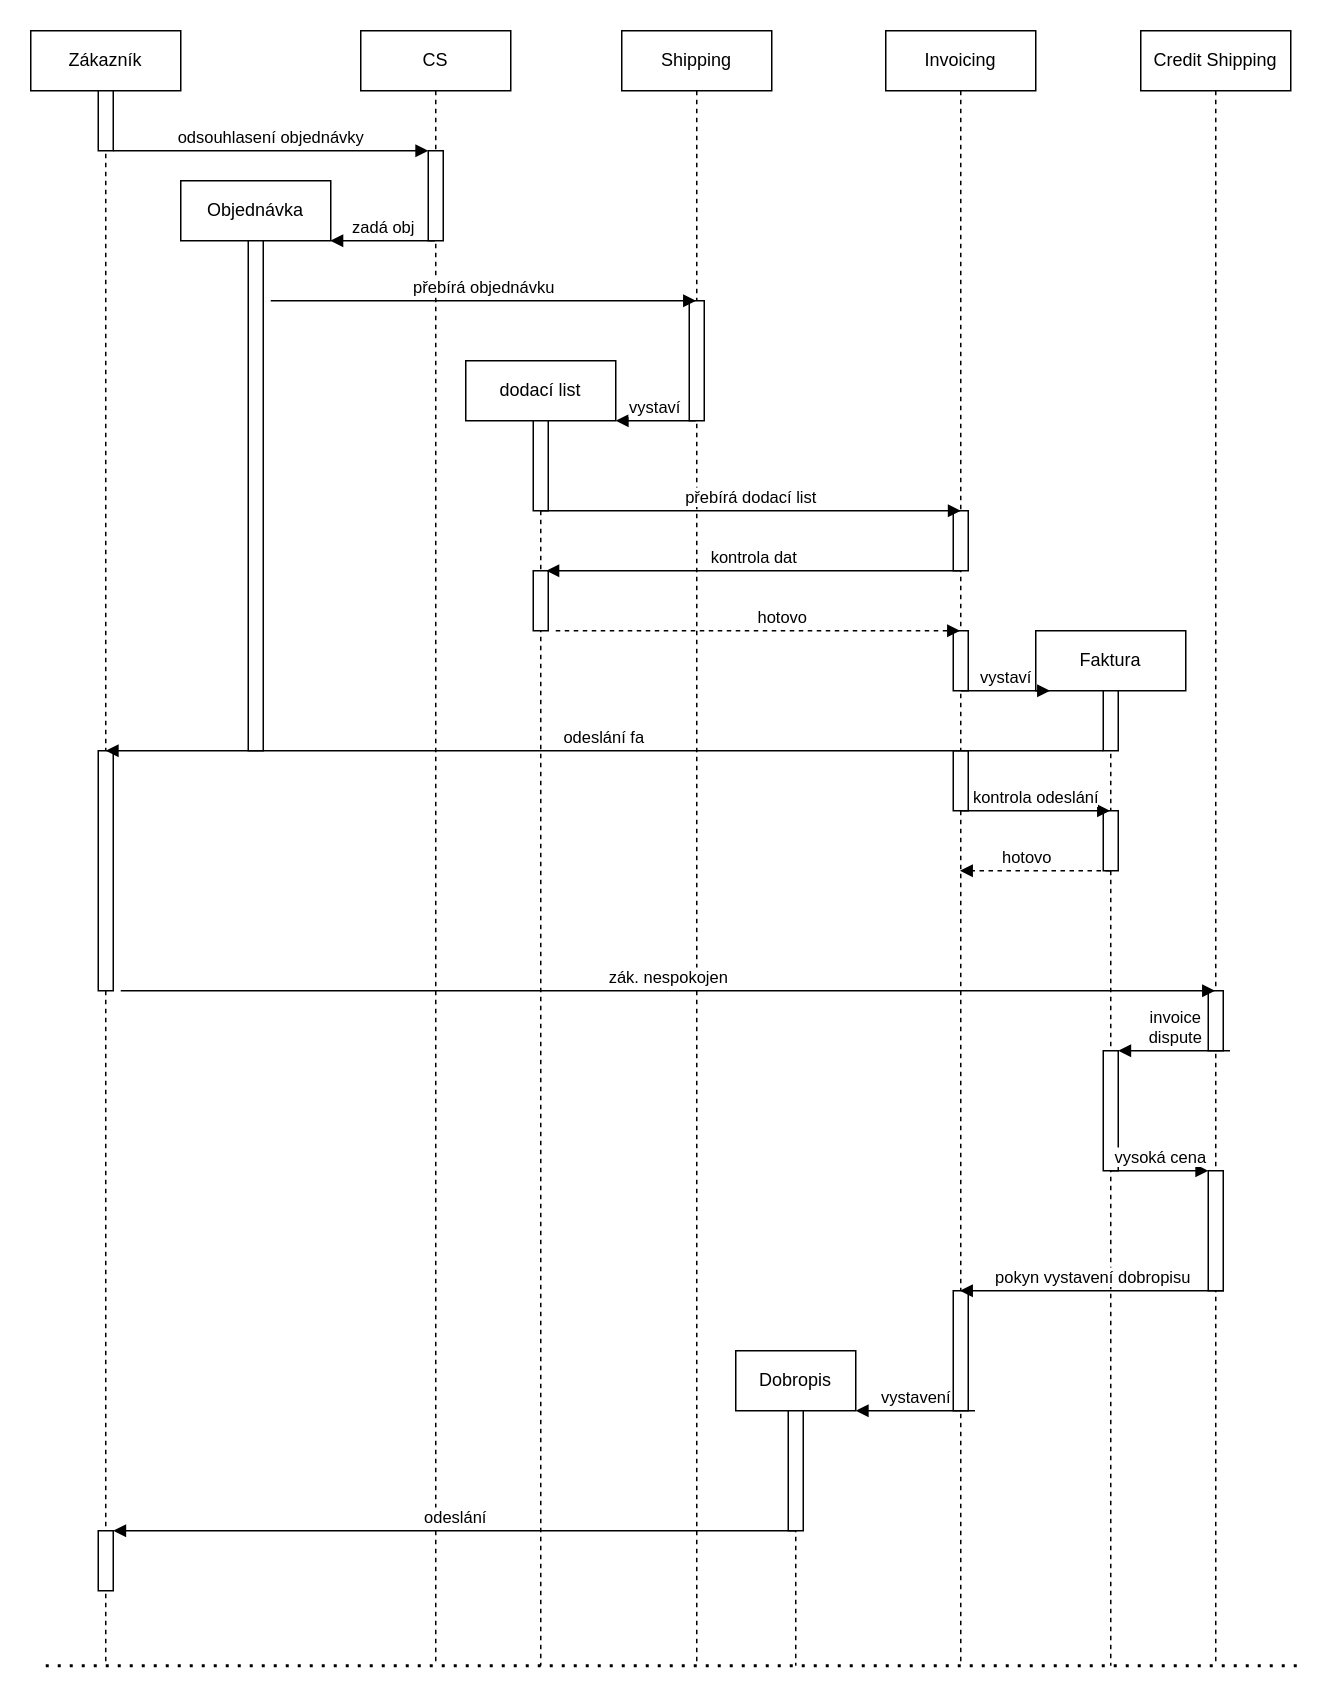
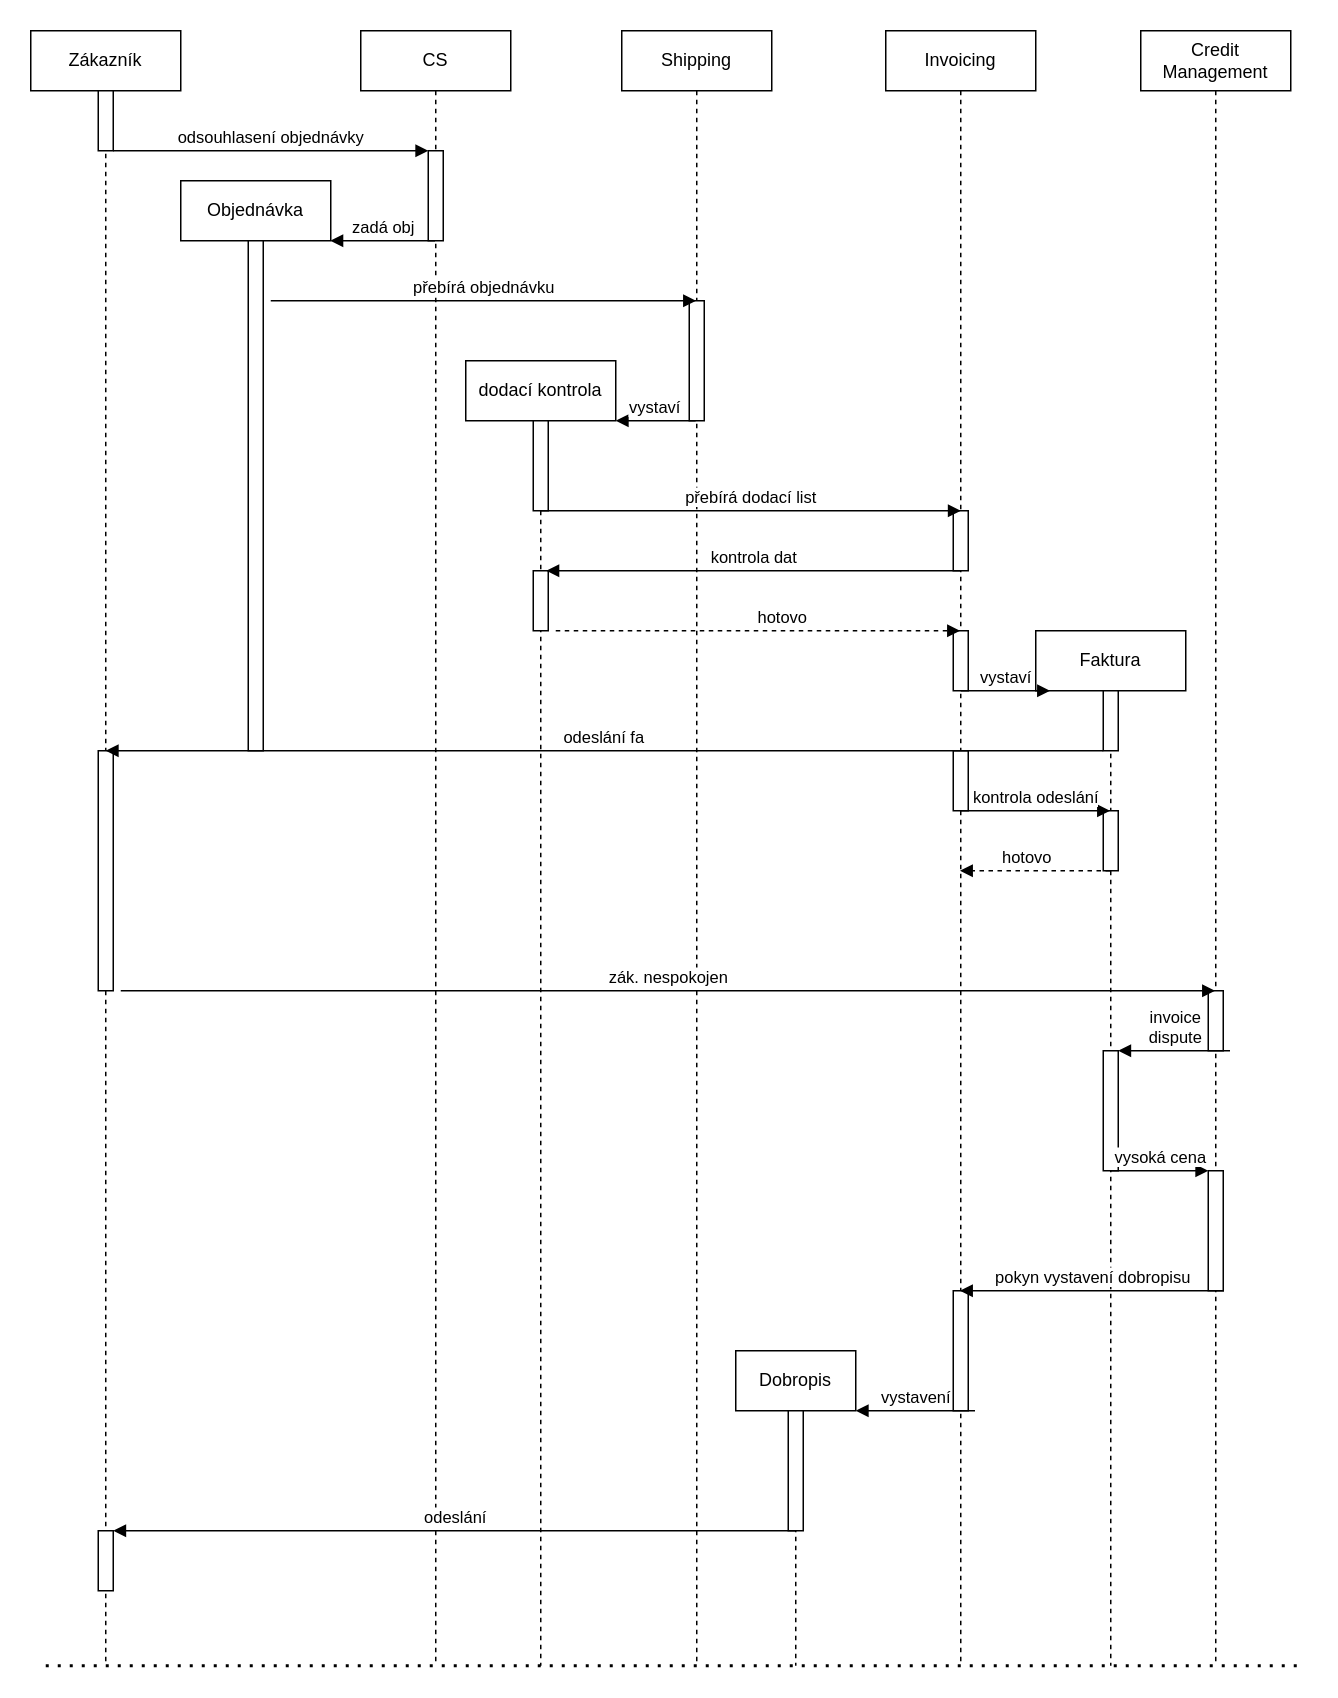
  <mxCell id="0" />
  <mxCell id="1" parent="0" />
  <mxCell id="2" value="CS" style="shape=umlLifeline;perimeter=lifelinePerimeter;whiteSpace=wrap;html=1;container=1;dropTarget=0;collapsible=0;recursiveResize=0;outlineConnect=0;portConstraint=eastwest;newEdgeStyle={&quot;curved&quot;:0,&quot;rounded&quot;:0};" parent="1" vertex="1"><mxGeometry x="240" y="20" width="100" height="1090" as="geometry" /></mxCell>
  <mxCell id="3" value="" style="html=1;points=[[0,0,0,0,5],[0,1,0,0,-5],[1,0,0,0,5],[1,1,0,0,-5]];perimeter=orthogonalPerimeter;outlineConnect=0;targetShapes=umlLifeline;portConstraint=eastwest;newEdgeStyle={&quot;curved&quot;:0,&quot;rounded&quot;:0};" parent="2" vertex="1"><mxGeometry x="45" y="80" width="10" height="60" as="geometry" /></mxCell>
  <mxCell id="4" value="Zákazník" style="shape=umlLifeline;perimeter=lifelinePerimeter;whiteSpace=wrap;html=1;container=1;dropTarget=0;collapsible=0;recursiveResize=0;outlineConnect=0;portConstraint=eastwest;newEdgeStyle={&quot;curved&quot;:0,&quot;rounded&quot;:0};" parent="1" vertex="1"><mxGeometry x="20" y="20" width="100" height="1090" as="geometry" /></mxCell>
  <mxCell id="5" value="" style="html=1;points=[[0,0,0,0,5],[0,1,0,0,-5],[1,0,0,0,5],[1,1,0,0,-5]];perimeter=orthogonalPerimeter;outlineConnect=0;targetShapes=umlLifeline;portConstraint=eastwest;newEdgeStyle={&quot;curved&quot;:0,&quot;rounded&quot;:0};" parent="4" vertex="1"><mxGeometry x="45" y="40" width="10" height="40" as="geometry" /></mxCell>
  <mxCell id="6" value="" style="html=1;points=[[0,0,0,0,5],[0,1,0,0,-5],[1,0,0,0,5],[1,1,0,0,-5]];perimeter=orthogonalPerimeter;outlineConnect=0;targetShapes=umlLifeline;portConstraint=eastwest;newEdgeStyle={&quot;curved&quot;:0,&quot;rounded&quot;:0};" parent="4" vertex="1"><mxGeometry x="45" y="480" width="10" height="160" as="geometry" /></mxCell>
  <mxCell id="7" value="" style="html=1;points=[[0,0,0,0,5],[0,1,0,0,-5],[1,0,0,0,5],[1,1,0,0,-5]];perimeter=orthogonalPerimeter;outlineConnect=0;targetShapes=umlLifeline;portConstraint=eastwest;newEdgeStyle={&quot;curved&quot;:0,&quot;rounded&quot;:0};" parent="4" vertex="1"><mxGeometry x="45" y="1000" width="10" height="40" as="geometry" /></mxCell>
  <mxCell id="8" value="Shipping" style="shape=umlLifeline;perimeter=lifelinePerimeter;whiteSpace=wrap;html=1;container=1;dropTarget=0;collapsible=0;recursiveResize=0;outlineConnect=0;portConstraint=eastwest;newEdgeStyle={&quot;curved&quot;:0,&quot;rounded&quot;:0};" parent="1" vertex="1"><mxGeometry x="414" y="20" width="100" height="1090" as="geometry" /></mxCell>
  <mxCell id="9" value="" style="html=1;points=[[0,0,0,0,5],[0,1,0,0,-5],[1,0,0,0,5],[1,1,0,0,-5]];perimeter=orthogonalPerimeter;outlineConnect=0;targetShapes=umlLifeline;portConstraint=eastwest;newEdgeStyle={&quot;curved&quot;:0,&quot;rounded&quot;:0};" parent="8" vertex="1"><mxGeometry x="45" y="180" width="10" height="80" as="geometry" /></mxCell>
  <mxCell id="10" value="Invoicing" style="shape=umlLifeline;perimeter=lifelinePerimeter;whiteSpace=wrap;html=1;container=1;dropTarget=0;collapsible=0;recursiveResize=0;outlineConnect=0;portConstraint=eastwest;newEdgeStyle={&quot;curved&quot;:0,&quot;rounded&quot;:0};" parent="1" vertex="1"><mxGeometry x="590" y="20" width="100" height="1090" as="geometry" /></mxCell>
  <mxCell id="11" value="" style="html=1;points=[[0,0,0,0,5],[0,1,0,0,-5],[1,0,0,0,5],[1,1,0,0,-5]];perimeter=orthogonalPerimeter;outlineConnect=0;targetShapes=umlLifeline;portConstraint=eastwest;newEdgeStyle={&quot;curved&quot;:0,&quot;rounded&quot;:0};" parent="10" vertex="1"><mxGeometry x="45" y="320" width="10" height="40" as="geometry" /></mxCell>
  <mxCell id="12" value="" style="html=1;points=[[0,0,0,0,5],[0,1,0,0,-5],[1,0,0,0,5],[1,1,0,0,-5]];perimeter=orthogonalPerimeter;outlineConnect=0;targetShapes=umlLifeline;portConstraint=eastwest;newEdgeStyle={&quot;curved&quot;:0,&quot;rounded&quot;:0};" parent="10" vertex="1"><mxGeometry x="45" y="400" width="10" height="40" as="geometry" /></mxCell>
  <mxCell id="13" value="" style="html=1;points=[[0,0,0,0,5],[0,1,0,0,-5],[1,0,0,0,5],[1,1,0,0,-5]];perimeter=orthogonalPerimeter;outlineConnect=0;targetShapes=umlLifeline;portConstraint=eastwest;newEdgeStyle={&quot;curved&quot;:0,&quot;rounded&quot;:0};" parent="10" vertex="1"><mxGeometry x="45" y="480" width="10" height="40" as="geometry" /></mxCell>
  <mxCell id="14" value="" style="html=1;points=[[0,0,0,0,5],[0,1,0,0,-5],[1,0,0,0,5],[1,1,0,0,-5]];perimeter=orthogonalPerimeter;outlineConnect=0;targetShapes=umlLifeline;portConstraint=eastwest;newEdgeStyle={&quot;curved&quot;:0,&quot;rounded&quot;:0};" parent="10" vertex="1"><mxGeometry x="45" y="840" width="10" height="80" as="geometry" /></mxCell>
- <mxCell id="15" value="Credit Shipping" style="shape=umlLifeline;perimeter=lifelinePerimeter;whiteSpace=wrap;html=1;container=1;dropTarget=0;collapsible=0;recursiveResize=0;outlineConnect=0;portConstraint=eastwest;newEdgeStyle={&quot;curved&quot;:0,&quot;rounded&quot;:0};" parent="1" vertex="1"><mxGeometry x="760" y="20" width="100" height="1090" as="geometry" /></mxCell>
+ <mxCell id="15" value="Credit Management" style="shape=umlLifeline;perimeter=lifelinePerimeter;whiteSpace=wrap;html=1;container=1;dropTarget=0;collapsible=0;recursiveResize=0;outlineConnect=0;portConstraint=eastwest;newEdgeStyle={&quot;curved&quot;:0,&quot;rounded&quot;:0};" parent="1" vertex="1"><mxGeometry x="760" y="20" width="100" height="1090" as="geometry" /></mxCell>
  <mxCell id="16" value="" style="html=1;points=[[0,0,0,0,5],[0,1,0,0,-5],[1,0,0,0,5],[1,1,0,0,-5]];perimeter=orthogonalPerimeter;outlineConnect=0;targetShapes=umlLifeline;portConstraint=eastwest;newEdgeStyle={&quot;curved&quot;:0,&quot;rounded&quot;:0};" parent="15" vertex="1"><mxGeometry x="45" y="640" width="10" height="40" as="geometry" /></mxCell>
  <mxCell id="17" value="" style="html=1;points=[[0,0,0,0,5],[0,1,0,0,-5],[1,0,0,0,5],[1,1,0,0,-5]];perimeter=orthogonalPerimeter;outlineConnect=0;targetShapes=umlLifeline;portConstraint=eastwest;newEdgeStyle={&quot;curved&quot;:0,&quot;rounded&quot;:0};" parent="15" vertex="1"><mxGeometry x="45" y="760" width="10" height="80" as="geometry" /></mxCell>
  <mxCell id="18" value="odsouhlasení objednávky" style="html=1;verticalAlign=bottom;endArrow=block;curved=0;rounded=0;" parent="1" source="5" target="3" edge="1"><mxGeometry width="80" relative="1" as="geometry"><mxPoint x="120" y="100" as="sourcePoint" /><mxPoint x="200" y="100" as="targetPoint" /></mxGeometry></mxCell>
  <mxCell id="19" value="Objednávka" style="shape=umlLifeline;perimeter=lifelinePerimeter;whiteSpace=wrap;html=1;container=1;dropTarget=0;collapsible=0;recursiveResize=0;outlineConnect=0;portConstraint=eastwest;newEdgeStyle={&quot;curved&quot;:0,&quot;rounded&quot;:0};" parent="1" vertex="1"><mxGeometry x="120" y="120" width="100" height="380" as="geometry" /></mxCell>
  <mxCell id="20" value="" style="html=1;points=[[0,0,0,0,5],[0,1,0,0,-5],[1,0,0,0,5],[1,1,0,0,-5]];perimeter=orthogonalPerimeter;outlineConnect=0;targetShapes=umlLifeline;portConstraint=eastwest;newEdgeStyle={&quot;curved&quot;:0,&quot;rounded&quot;:0};" parent="19" vertex="1"><mxGeometry x="45" y="40" width="10" height="340" as="geometry" /></mxCell>
  <mxCell id="21" value="zadá obj" style="html=1;verticalAlign=bottom;endArrow=block;curved=0;rounded=0;" parent="1" source="2" edge="1"><mxGeometry width="80" relative="1" as="geometry"><mxPoint x="280" y="160" as="sourcePoint" /><mxPoint x="219.75" y="160" as="targetPoint" /></mxGeometry></mxCell>
  <mxCell id="22" value="přebírá objednávku" style="html=1;verticalAlign=bottom;endArrow=block;curved=0;rounded=0;" parent="1" target="8" edge="1"><mxGeometry width="80" relative="1" as="geometry"><mxPoint x="180" y="200" as="sourcePoint" /><mxPoint x="260" y="200" as="targetPoint" /></mxGeometry></mxCell>
- <mxCell id="23" value="dodací list" style="shape=umlLifeline;perimeter=lifelinePerimeter;whiteSpace=wrap;html=1;container=1;dropTarget=0;collapsible=0;recursiveResize=0;outlineConnect=0;portConstraint=eastwest;newEdgeStyle={&quot;curved&quot;:0,&quot;rounded&quot;:0};" parent="1" vertex="1"><mxGeometry x="310" y="240" width="100" height="870" as="geometry" /></mxCell>
+ <mxCell id="23" value="dodací kontrola" style="shape=umlLifeline;perimeter=lifelinePerimeter;whiteSpace=wrap;html=1;container=1;dropTarget=0;collapsible=0;recursiveResize=0;outlineConnect=0;portConstraint=eastwest;newEdgeStyle={&quot;curved&quot;:0,&quot;rounded&quot;:0};" parent="1" vertex="1"><mxGeometry x="310" y="240" width="100" height="870" as="geometry" /></mxCell>
  <mxCell id="24" value="" style="html=1;points=[[0,0,0,0,5],[0,1,0,0,-5],[1,0,0,0,5],[1,1,0,0,-5]];perimeter=orthogonalPerimeter;outlineConnect=0;targetShapes=umlLifeline;portConstraint=eastwest;newEdgeStyle={&quot;curved&quot;:0,&quot;rounded&quot;:0};" parent="23" vertex="1"><mxGeometry x="45" y="40" width="10" height="60" as="geometry" /></mxCell>
  <mxCell id="25" value="" style="html=1;points=[[0,0,0,0,5],[0,1,0,0,-5],[1,0,0,0,5],[1,1,0,0,-5]];perimeter=orthogonalPerimeter;outlineConnect=0;targetShapes=umlLifeline;portConstraint=eastwest;newEdgeStyle={&quot;curved&quot;:0,&quot;rounded&quot;:0};" parent="23" vertex="1"><mxGeometry x="45" y="140" width="10" height="40" as="geometry" /></mxCell>
  <mxCell id="26" value="vystaví" style="html=1;verticalAlign=bottom;endArrow=block;curved=0;rounded=0;" parent="1" edge="1"><mxGeometry width="80" relative="1" as="geometry"><mxPoint x="463.25" y="280" as="sourcePoint" /><mxPoint x="410" y="280" as="targetPoint" /></mxGeometry></mxCell>
  <mxCell id="27" value="přebírá dodací list" style="html=1;verticalAlign=bottom;endArrow=block;curved=0;rounded=0;" parent="1" edge="1"><mxGeometry width="80" relative="1" as="geometry"><mxPoint x="360" y="340" as="sourcePoint" /><mxPoint x="640" y="340" as="targetPoint" /></mxGeometry></mxCell>
  <mxCell id="28" value="kontrola dat" style="html=1;verticalAlign=bottom;endArrow=block;curved=0;rounded=0;" parent="1" source="10" edge="1"><mxGeometry width="80" relative="1" as="geometry"><mxPoint x="564.25" y="380" as="sourcePoint" /><mxPoint x="363.75" y="380" as="targetPoint" /></mxGeometry></mxCell>
  <mxCell id="29" value="" style="html=1;verticalAlign=bottom;labelBackgroundColor=none;endArrow=block;endFill=1;dashed=1;rounded=0;" parent="1" target="10" edge="1"><mxGeometry width="160" relative="1" as="geometry"><mxPoint x="370" y="420" as="sourcePoint" /><mxPoint x="530" y="420" as="targetPoint" /></mxGeometry></mxCell>
  <mxCell id="30" value="hotovo" style="edgeLabel;html=1;align=center;verticalAlign=middle;resizable=0;points=[];" parent="29" vertex="1" connectable="0"><mxGeometry x="0.113" relative="1" as="geometry"><mxPoint y="-10" as="offset" /></mxGeometry></mxCell>
  <mxCell id="31" value="Faktura" style="shape=umlLifeline;perimeter=lifelinePerimeter;whiteSpace=wrap;html=1;container=1;dropTarget=0;collapsible=0;recursiveResize=0;outlineConnect=0;portConstraint=eastwest;newEdgeStyle={&quot;curved&quot;:0,&quot;rounded&quot;:0};" parent="1" vertex="1"><mxGeometry x="690" y="420" width="100" height="690" as="geometry" /></mxCell>
  <mxCell id="32" value="" style="html=1;points=[[0,0,0,0,5],[0,1,0,0,-5],[1,0,0,0,5],[1,1,0,0,-5]];perimeter=orthogonalPerimeter;outlineConnect=0;targetShapes=umlLifeline;portConstraint=eastwest;newEdgeStyle={&quot;curved&quot;:0,&quot;rounded&quot;:0};" parent="31" vertex="1"><mxGeometry x="45" y="40" width="10" height="40" as="geometry" /></mxCell>
  <mxCell id="33" value="" style="html=1;points=[[0,0,0,0,5],[0,1,0,0,-5],[1,0,0,0,5],[1,1,0,0,-5]];perimeter=orthogonalPerimeter;outlineConnect=0;targetShapes=umlLifeline;portConstraint=eastwest;newEdgeStyle={&quot;curved&quot;:0,&quot;rounded&quot;:0};" parent="31" vertex="1"><mxGeometry x="45" y="120" width="10" height="40" as="geometry" /></mxCell>
  <mxCell id="34" value="" style="html=1;points=[[0,0,0,0,5],[0,1,0,0,-5],[1,0,0,0,5],[1,1,0,0,-5]];perimeter=orthogonalPerimeter;outlineConnect=0;targetShapes=umlLifeline;portConstraint=eastwest;newEdgeStyle={&quot;curved&quot;:0,&quot;rounded&quot;:0};" parent="31" vertex="1"><mxGeometry x="45" y="280" width="10" height="80" as="geometry" /></mxCell>
  <mxCell id="35" value="vystaví" style="html=1;verticalAlign=bottom;endArrow=block;curved=0;rounded=0;" parent="1" edge="1"><mxGeometry width="80" relative="1" as="geometry"><mxPoint x="640" y="460" as="sourcePoint" /><mxPoint x="699.5" y="460" as="targetPoint" /></mxGeometry></mxCell>
  <mxCell id="36" value="odeslání fa" style="html=1;verticalAlign=bottom;endArrow=block;curved=0;rounded=0;" parent="1" source="32" edge="1"><mxGeometry width="80" relative="1" as="geometry"><mxPoint x="430" y="500" as="sourcePoint" /><mxPoint x="70" y="500" as="targetPoint" /></mxGeometry></mxCell>
  <mxCell id="37" value="kontrola odeslání" style="html=1;verticalAlign=bottom;endArrow=block;curved=0;rounded=0;" parent="1" target="31" edge="1"><mxGeometry width="80" relative="1" as="geometry"><mxPoint x="640" y="540" as="sourcePoint" /><mxPoint x="720" y="540" as="targetPoint" /></mxGeometry></mxCell>
  <mxCell id="38" value="" style="html=1;verticalAlign=bottom;labelBackgroundColor=none;endArrow=block;endFill=1;dashed=1;rounded=0;" parent="1" target="10" edge="1"><mxGeometry width="160" relative="1" as="geometry"><mxPoint x="739.5" y="580" as="sourcePoint" /><mxPoint x="670" y="580" as="targetPoint" /></mxGeometry></mxCell>
  <mxCell id="39" value="hotovo" style="edgeLabel;html=1;align=center;verticalAlign=middle;resizable=0;points=[];" parent="38" vertex="1" connectable="0"><mxGeometry x="0.113" relative="1" as="geometry"><mxPoint y="-10" as="offset" /></mxGeometry></mxCell>
  <mxCell id="40" value="zák. nespokojen" style="html=1;verticalAlign=bottom;endArrow=block;curved=0;rounded=0;" parent="1" target="15" edge="1"><mxGeometry width="80" relative="1" as="geometry"><mxPoint x="80" y="660" as="sourcePoint" /><mxPoint x="160" y="660" as="targetPoint" /></mxGeometry></mxCell>
  <mxCell id="41" value="invoice&lt;div&gt;dispute&lt;/div&gt;" style="html=1;verticalAlign=bottom;endArrow=block;curved=0;rounded=0;" parent="1" target="34" edge="1"><mxGeometry width="80" relative="1" as="geometry"><mxPoint x="819.5" y="700" as="sourcePoint" /><mxPoint x="750" y="700" as="targetPoint" /></mxGeometry></mxCell>
  <mxCell id="42" value="Dobropis" style="shape=umlLifeline;perimeter=lifelinePerimeter;whiteSpace=wrap;html=1;container=1;dropTarget=0;collapsible=0;recursiveResize=0;outlineConnect=0;portConstraint=eastwest;newEdgeStyle={&quot;curved&quot;:0,&quot;rounded&quot;:0};size=40;" parent="1" vertex="1"><mxGeometry x="490" y="900" width="80" height="210" as="geometry" /></mxCell>
  <mxCell id="43" value="" style="html=1;points=[[0,0,0,0,5],[0,1,0,0,-5],[1,0,0,0,5],[1,1,0,0,-5]];perimeter=orthogonalPerimeter;outlineConnect=0;targetShapes=umlLifeline;portConstraint=eastwest;newEdgeStyle={&quot;curved&quot;:0,&quot;rounded&quot;:0};" parent="42" vertex="1"><mxGeometry x="35" y="40" width="10" height="80" as="geometry" /></mxCell>
  <mxCell id="44" value="vysoká cena" style="html=1;verticalAlign=bottom;endArrow=block;curved=0;rounded=0;" parent="1" target="17" edge="1"><mxGeometry width="80" relative="1" as="geometry"><mxPoint x="740" y="780" as="sourcePoint" /><mxPoint x="790" y="780" as="targetPoint" /></mxGeometry></mxCell>
  <mxCell id="45" value="vystavení" style="html=1;verticalAlign=bottom;endArrow=block;curved=0;rounded=0;" parent="1" edge="1"><mxGeometry width="80" relative="1" as="geometry"><mxPoint x="649.5" y="940" as="sourcePoint" /><mxPoint x="570" y="940" as="targetPoint" /></mxGeometry></mxCell>
  <mxCell id="46" value="pokyn vystavení dobropisu" style="html=1;verticalAlign=bottom;endArrow=block;curved=0;rounded=0;exitX=0;exitY=1;exitDx=0;exitDy=-5;exitPerimeter=0;" parent="1" target="10" edge="1"><mxGeometry width="80" relative="1" as="geometry"><mxPoint x="815.5" y="860" as="sourcePoint" /><mxPoint x="550" y="860" as="targetPoint" /></mxGeometry></mxCell>
  <mxCell id="47" value="odeslání" style="html=1;verticalAlign=bottom;endArrow=block;curved=0;rounded=0;" parent="1" edge="1"><mxGeometry width="80" relative="1" as="geometry"><mxPoint x="529.5" y="1020" as="sourcePoint" /><mxPoint x="75" y="1020" as="targetPoint" /></mxGeometry></mxCell>
  <mxCell id="48" value="" style="endArrow=none;dashed=1;html=1;dashPattern=1 3;strokeWidth=2;rounded=0;" edge="1" parent="1"><mxGeometry width="50" height="50" relative="1" as="geometry"><mxPoint x="30" y="1110" as="sourcePoint" /><mxPoint x="870" y="1110" as="targetPoint" /></mxGeometry></mxCell>
